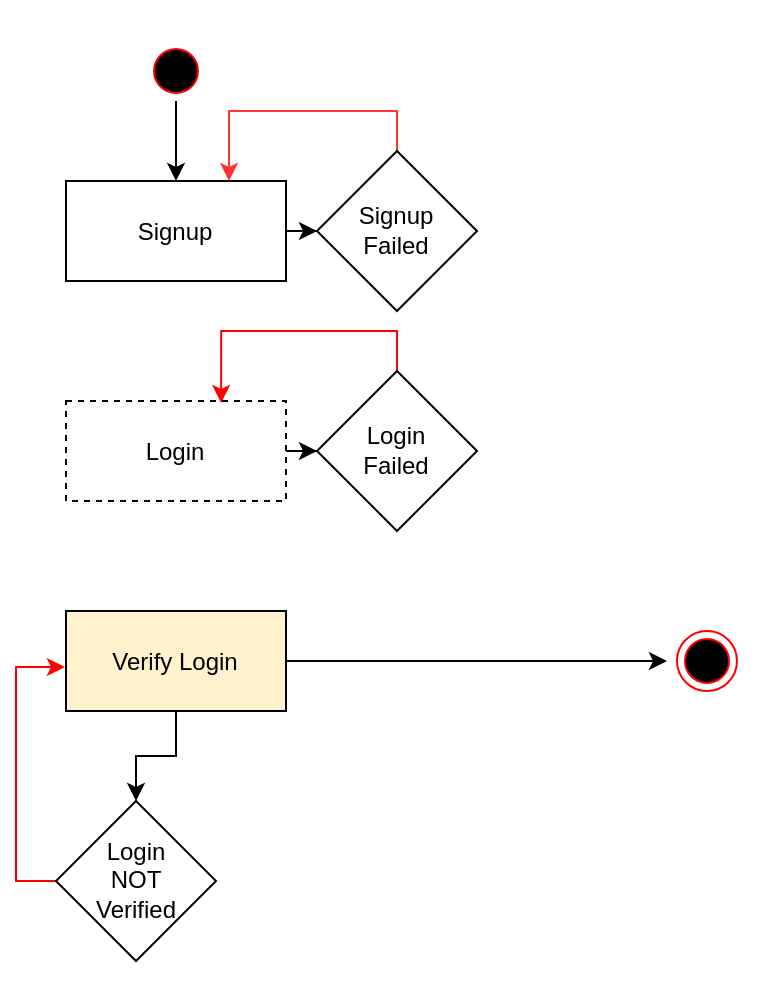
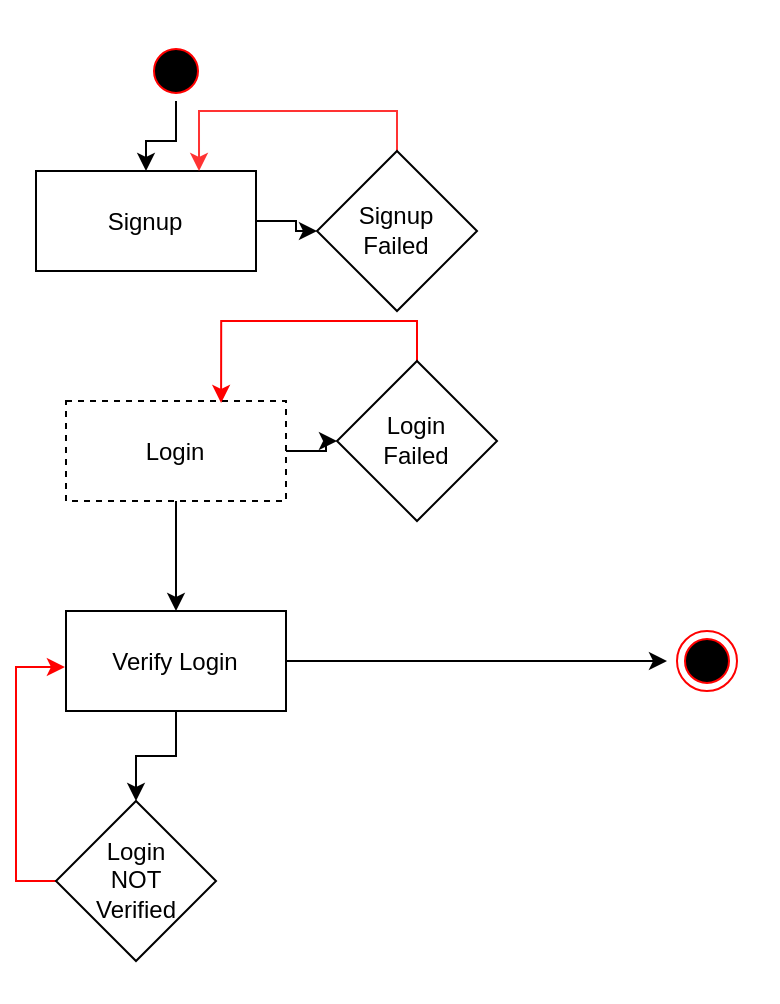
  <mxCell id="0" />
  <mxCell id="1" parent="0" />
  <mxCell id="2" style="edgeStyle=orthogonalEdgeStyle;rounded=0;orthogonalLoop=1;jettySize=auto;html=1;" parent="1" source="11" edge="1"><mxGeometry relative="1" as="geometry"><mxPoint x="326" y="330" as="targetPoint" /></mxGeometry></mxCell>
  <mxCell id="3" value="" style="edgeStyle=orthogonalEdgeStyle;rounded=0;orthogonalLoop=1;jettySize=auto;html=1;" parent="1" source="4" target="6" edge="1"><mxGeometry relative="1" as="geometry" /></mxCell>
  <mxCell id="4" value="" style="ellipse;shape=startState;fillColor=#000000;strokeColor=#ff0000;" parent="1" vertex="1"><mxGeometry x="65.5" y="20" width="30" height="30" as="geometry" /></mxCell>
  <mxCell id="5" value="" style="edgeStyle=orthogonalEdgeStyle;rounded=0;orthogonalLoop=1;jettySize=auto;html=1;" parent="1" source="6" target="17" edge="1"><mxGeometry relative="1" as="geometry" /></mxCell>
- <mxCell id="6" value="Signup" style="" parent="1" vertex="1"><mxGeometry x="25.5" y="90" width="110" height="50" as="geometry" /></mxCell>
+ <mxCell id="6" value="Signup" style="" parent="1" vertex="1"><mxGeometry x="10.5" y="85" width="110" height="50" as="geometry" /></mxCell>
+ <mxCell id="7" value="" style="edgeStyle=orthogonalEdgeStyle;rounded=0;orthogonalLoop=1;jettySize=auto;html=1;" parent="1" source="9" target="11" edge="1"><mxGeometry relative="1" as="geometry" /></mxCell>
  <mxCell id="8" value="" style="edgeStyle=orthogonalEdgeStyle;rounded=0;orthogonalLoop=1;jettySize=auto;html=1;" parent="1" source="9" target="15" edge="1"><mxGeometry relative="1" as="geometry" /></mxCell>
  <mxCell id="9" value="Login" style="dashed=1;" parent="1" vertex="1"><mxGeometry x="25.5" y="200" width="110" height="50" as="geometry" /></mxCell>
  <mxCell id="10" value="" style="edgeStyle=orthogonalEdgeStyle;rounded=0;orthogonalLoop=1;jettySize=auto;html=1;" parent="1" source="11" target="13" edge="1"><mxGeometry relative="1" as="geometry" /></mxCell>
- <mxCell id="11" value="Verify Login" style="fillColor=#fff2cc;" parent="1" vertex="1"><mxGeometry x="25.5" y="305" width="110" height="50" as="geometry" /></mxCell>
+ <mxCell id="11" value="Verify Login" style="" parent="1" vertex="1"><mxGeometry x="25.5" y="305" width="110" height="50" as="geometry" /></mxCell>
  <mxCell id="12" style="edgeStyle=orthogonalEdgeStyle;rounded=0;orthogonalLoop=1;jettySize=auto;html=1;exitX=0;exitY=0.5;exitDx=0;exitDy=0;entryX=-0.005;entryY=0.56;entryDx=0;entryDy=0;entryPerimeter=0;strokeColor=#FF0000;" parent="1" source="13" target="11" edge="1"><mxGeometry relative="1" as="geometry" /></mxCell>
  <mxCell id="13" value="&lt;div&gt;Login&lt;/div&gt;&lt;div&gt;NOT&lt;/div&gt;&lt;div&gt;Verified&lt;br&gt;&lt;/div&gt;" style="rhombus;whiteSpace=wrap;html=1;fillColor=rgb(255, 255, 255);" parent="1" vertex="1"><mxGeometry x="20.5" y="400" width="80" height="80" as="geometry" /></mxCell>
  <mxCell id="14" style="edgeStyle=orthogonalEdgeStyle;rounded=0;orthogonalLoop=1;jettySize=auto;html=1;exitX=0.5;exitY=0;exitDx=0;exitDy=0;entryX=0.705;entryY=0.02;entryDx=0;entryDy=0;entryPerimeter=0;strokeColor=#FF0000;" parent="1" source="15" target="9" edge="1"><mxGeometry relative="1" as="geometry" /></mxCell>
- <mxCell id="15" value="&lt;div&gt;Login&lt;/div&gt;&lt;div&gt;Failed&lt;br&gt;&lt;/div&gt;" style="rhombus;whiteSpace=wrap;html=1;fillColor=rgb(255, 255, 255);" parent="1" vertex="1"><mxGeometry x="151" y="185" width="80" height="80" as="geometry" /></mxCell>
+ <mxCell id="15" value="&lt;div&gt;Login&lt;/div&gt;&lt;div&gt;Failed&lt;br&gt;&lt;/div&gt;" style="rhombus;whiteSpace=wrap;html=1;fillColor=rgb(255, 255, 255);" parent="1" vertex="1"><mxGeometry x="161" y="180" width="80" height="80" as="geometry" /></mxCell>
  <mxCell id="16" style="edgeStyle=orthogonalEdgeStyle;rounded=0;orthogonalLoop=1;jettySize=auto;html=1;exitX=0.5;exitY=0;exitDx=0;exitDy=0;entryX=0.741;entryY=0;entryDx=0;entryDy=0;entryPerimeter=0;strokeColor=#FF3333;" parent="1" source="17" target="6" edge="1"><mxGeometry relative="1" as="geometry" /></mxCell>
  <mxCell id="17" value="&lt;div&gt;Signup&lt;/div&gt;&lt;div&gt;Failed&lt;br&gt;&lt;/div&gt;" style="rhombus;whiteSpace=wrap;html=1;fillColor=rgb(255, 255, 255);" parent="1" vertex="1"><mxGeometry x="151" y="75" width="80" height="80" as="geometry" /></mxCell>
  <mxCell id="18" value="" style="ellipse;shape=endState;fillColor=#000000;strokeColor=#ff0000" parent="1" vertex="1"><mxGeometry x="331" y="315" width="30" height="30" as="geometry" /></mxCell>
